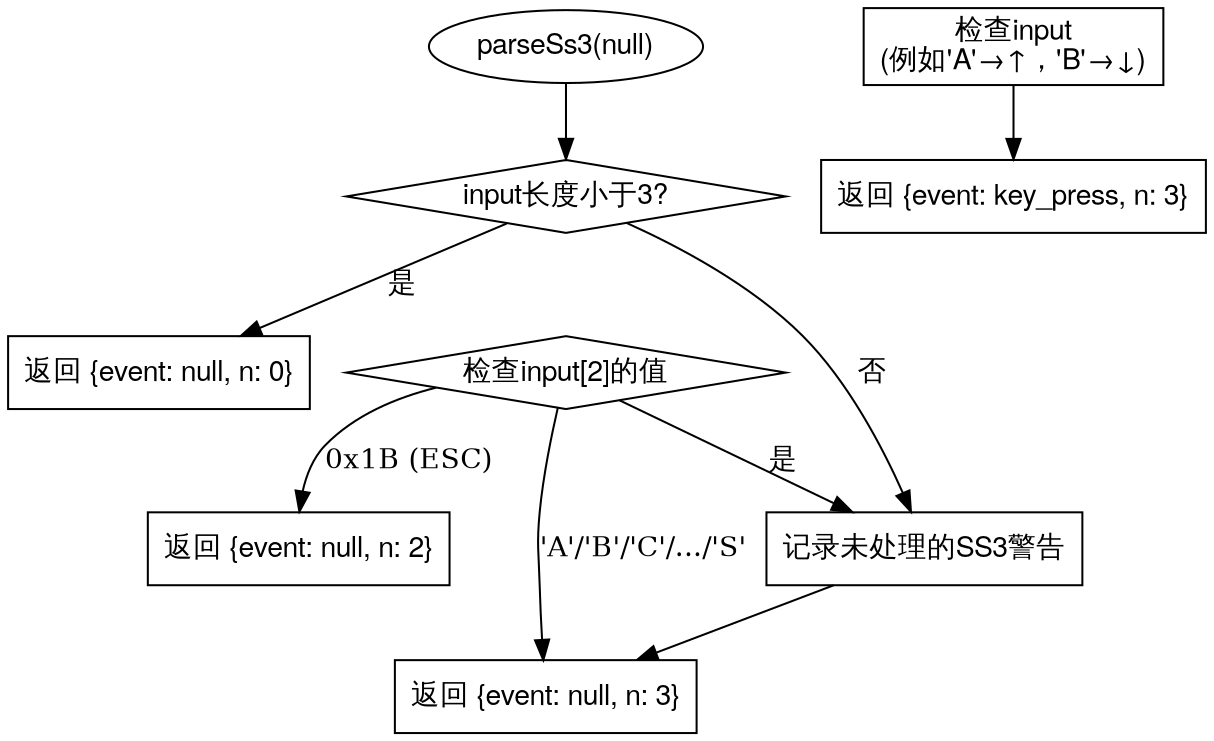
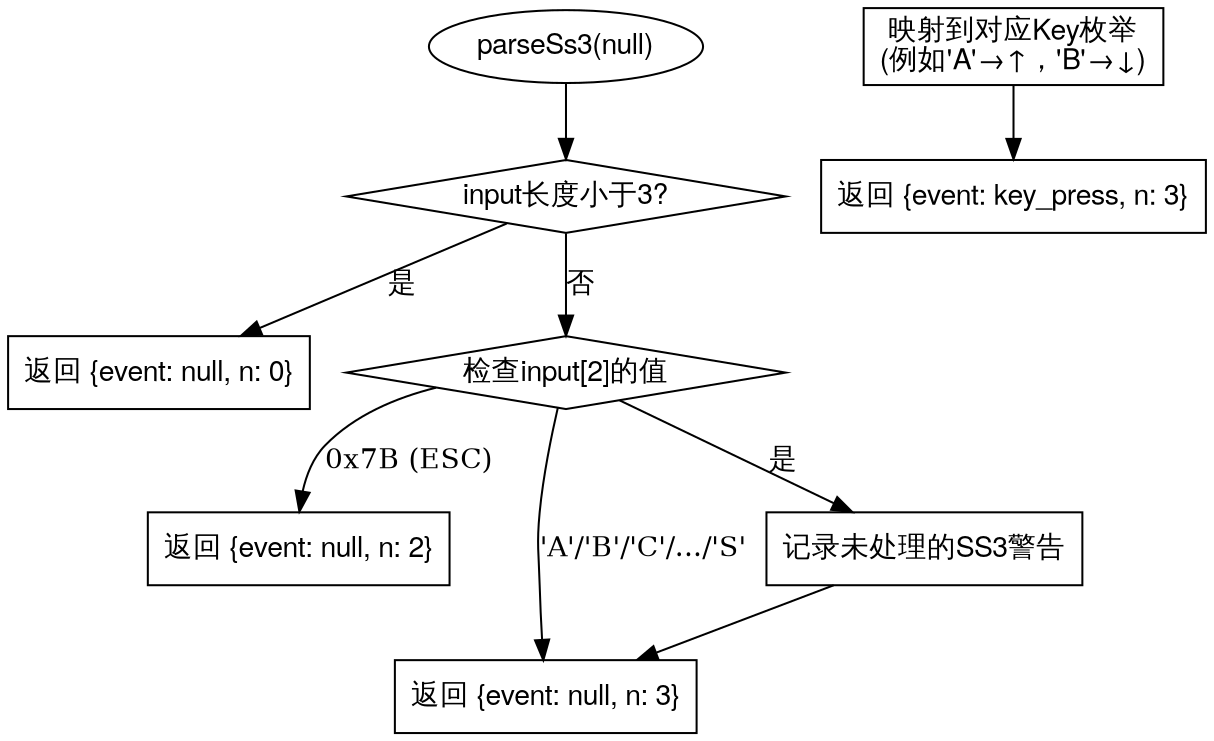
  digraph {
    node [fontname="Helvetica,Arial,sans-serif" shape=rect]
    n1 [label="parseSs3(null)" shape=ellipse]
    n2 [label="input长度小于3?" shape=diamond]
    n3 [label="返回 {event: null, n: 0}"]
    n4 [label="检查input[2]的值" shape=diamond]
    n5 [label="返回 {event: null, n: 2}"]
    n6 [label="记录未处理的SS3警告"]
    n7 [label="返回 {event: null, n: 3}"]
-   n8 [label="检查input\n(例如'A'→↑，'B'→↓)"]
+   n8 [label="映射到对应Key枚举\n(例如'A'→↑，'B'→↓)"]
    n9 [label="返回 {event: key_press, n: 3}"]
    n1 -> n2
    n2 -> n3 [label="是"]
-   n2 -> n6 [label="否"]
-   n4 -> n5 [label="0x1B (ESC)"]
+   n2 -> n4 [label="否"]
+   n4 -> n5 [label="0x7B (ESC)"]
    n4 -> n6 [label="是"]
    n4 -> n7 [label="'A'/'B'/'C'/.../'S'"]
    n6 -> n7
    n8 -> n9
  }
